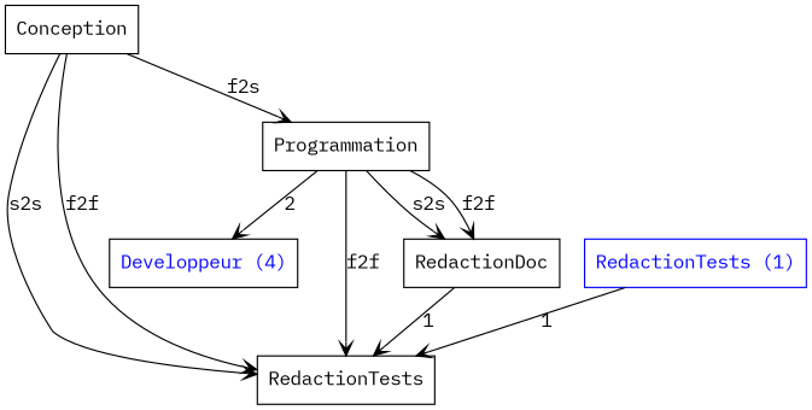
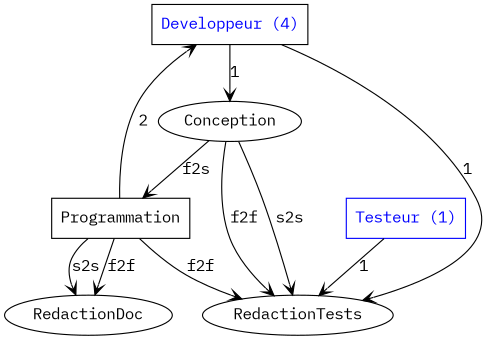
  digraph {
    fontname="IBM Plex Mono"
    node [fontname="IBM Plex Mono"]
    edge [arrowhead=vee fontname="IBM Plex Mono"]
    "Developpeur (4)" [color=black fontcolor=blue shape=box]
-   Conception [shape=box]
-   RedactionTests [shape=box]
+   Conception
+   RedactionTests
    Programmation [shape=box]
-   RedactionDoc [shape=box]
-   "Testeur (1)" [color=blue fontcolor=blue shape=box label="RedactionTests (1)"]
-   RedactionDoc -> RedactionTests [label=1]
+   RedactionDoc
+   "Testeur (1)" [color=blue fontcolor=blue shape=box]
+   "Developpeur (4)" -> Conception [label=1]
+   "Developpeur (4)" -> RedactionTests [label=1]
    Conception -> RedactionTests [label=s2s]
    Conception -> RedactionTests [label=f2f]
    Conception -> Programmation [label=f2s]
    Programmation -> "Developpeur (4)" [label=2]
    Programmation -> RedactionTests [label=f2f]
    Programmation -> RedactionDoc [label=s2s]
    Programmation -> RedactionDoc [label=f2f]
    "Testeur (1)" -> RedactionTests [label=1]
  }
